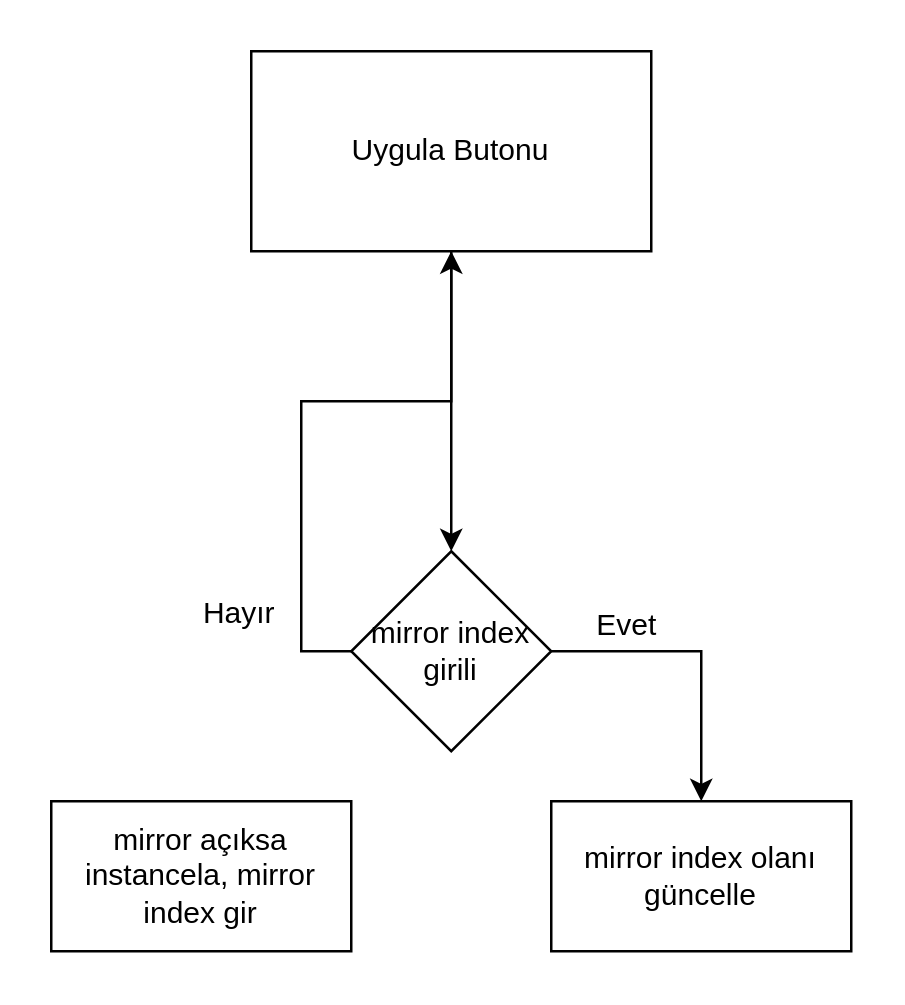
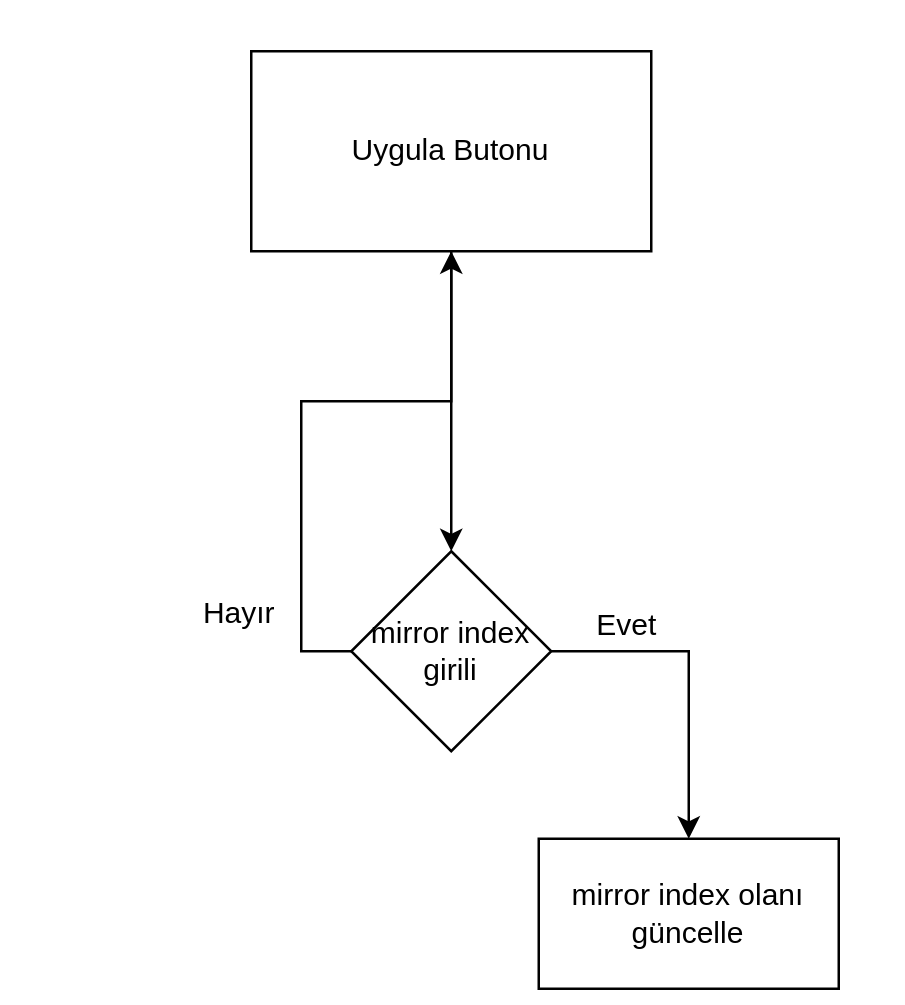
  <mxCell id="0" />
  <mxCell id="1" parent="0" />
  <mxCell id="2" style="edgeStyle=orthogonalEdgeStyle;rounded=0;orthogonalLoop=1;jettySize=auto;html=1;" edge="1" parent="1" source="3"><mxGeometry relative="1" as="geometry"><mxPoint x="180" y="220" as="targetPoint" /></mxGeometry></mxCell>
  <mxCell id="3" value="Uygula Butonu" style="rounded=0;whiteSpace=wrap;html=1;" vertex="1" parent="1"><mxGeometry x="100" y="20" width="160" height="80" as="geometry" /></mxCell>
- <mxCell id="4" value="mirror açıksa instancela, mirror index gir" style="rounded=0;whiteSpace=wrap;html=1;" vertex="1" parent="1"><mxGeometry x="20" y="320" width="120" height="60" as="geometry" /></mxCell>
  <mxCell id="5" style="edgeStyle=orthogonalEdgeStyle;rounded=0;orthogonalLoop=1;jettySize=auto;html=1;exitX=0;exitY=0.5;exitDx=0;exitDy=0;" edge="1" parent="1" source="7" target="3"><mxGeometry relative="1" as="geometry" /></mxCell>
  <mxCell id="6" style="edgeStyle=orthogonalEdgeStyle;rounded=0;orthogonalLoop=1;jettySize=auto;html=1;exitX=1;exitY=0.5;exitDx=0;exitDy=0;entryX=0.5;entryY=0;entryDx=0;entryDy=0;" edge="1" parent="1" source="7" target="10"><mxGeometry relative="1" as="geometry"><mxPoint x="280" y="330" as="targetPoint" /></mxGeometry></mxCell>
  <mxCell id="7" value="mirror index girili" style="rhombus;whiteSpace=wrap;html=1;" vertex="1" parent="1"><mxGeometry x="140" y="220" width="80" height="80" as="geometry" /></mxCell>
  <mxCell id="8" value="Hayır" style="text;html=1;align=center;verticalAlign=middle;resizable=0;points=[];autosize=1;strokeColor=none;fillColor=none;" vertex="1" parent="1"><mxGeometry x="70" y="230" width="50" height="30" as="geometry" /></mxCell>
  <mxCell id="9" value="Evet" style="text;html=1;align=center;verticalAlign=middle;resizable=0;points=[];autosize=1;strokeColor=none;fillColor=none;" vertex="1" parent="1"><mxGeometry x="225" y="235" width="50" height="30" as="geometry" /></mxCell>
- <mxCell id="10" value="mirror index olanı güncelle" style="whiteSpace=wrap;html=1;" vertex="1" parent="1"><mxGeometry x="220" y="320" width="120" height="60" as="geometry" /></mxCell>
+ <mxCell id="10" value="mirror index olanı güncelle" style="whiteSpace=wrap;html=1;" vertex="1" parent="1"><mxGeometry x="215" y="335" width="120" height="60" as="geometry" /></mxCell>
